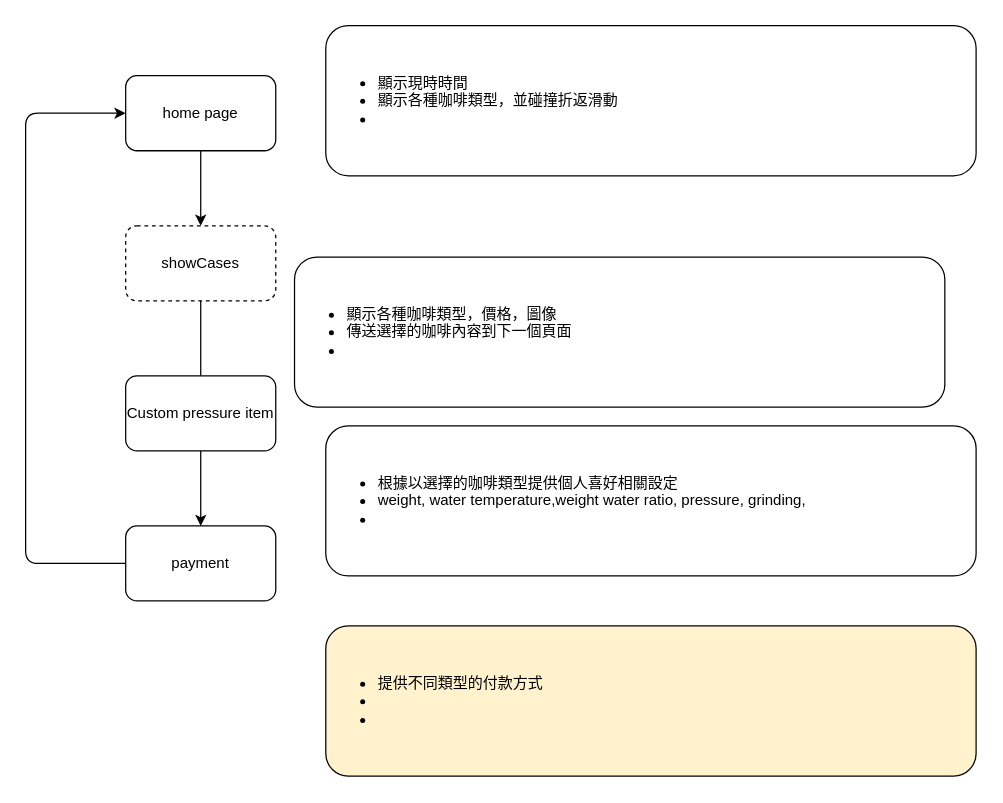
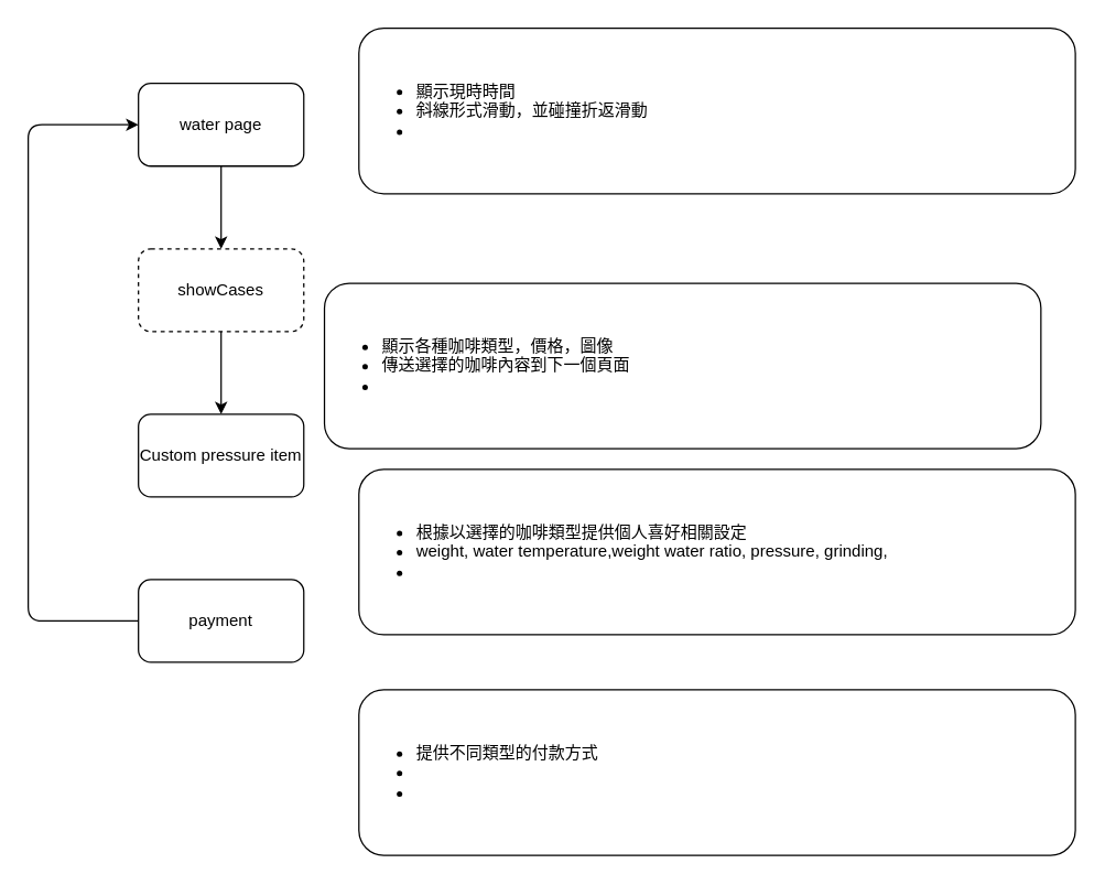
  <mxCell id="0" />
  <mxCell id="1" parent="0" />
  <mxCell id="2" style="edgeStyle=none;html=1;entryX=0.5;entryY=0;entryDx=0;entryDy=0;" parent="1" source="3" target="5" edge="1"><mxGeometry relative="1" as="geometry" /></mxCell>
- <mxCell id="3" value="home page" style="rounded=1;whiteSpace=wrap;html=1;" parent="1" vertex="1"><mxGeometry x="100" y="60" width="120" height="60" as="geometry" /></mxCell>
- <mxCell id="4" style="edgeStyle=none;html=1;entryX=0.5;entryY=0;entryDx=0;entryDy=0;endArrow=none;" parent="1" source="5" target="7" edge="1"><mxGeometry relative="1" as="geometry" /></mxCell>
+ <mxCell id="3" value="water page" style="rounded=1;whiteSpace=wrap;html=1;" parent="1" vertex="1"><mxGeometry x="100" y="60" width="120" height="60" as="geometry" /></mxCell>
+ <mxCell id="4" style="edgeStyle=none;html=1;entryX=0.5;entryY=0;entryDx=0;entryDy=0;" parent="1" source="5" target="7" edge="1"><mxGeometry relative="1" as="geometry" /></mxCell>
  <mxCell id="5" value="showCases" style="rounded=1;whiteSpace=wrap;html=1;dashed=1;" parent="1" vertex="1"><mxGeometry x="100" y="180" width="120" height="60" as="geometry" /></mxCell>
- <mxCell id="6" style="edgeStyle=none;html=1;" parent="1" source="7" target="9" edge="1"><mxGeometry relative="1" as="geometry" /></mxCell>
  <mxCell id="7" value="Custom pressure item" style="rounded=1;whiteSpace=wrap;html=1;" parent="1" vertex="1"><mxGeometry x="100" y="300" width="120" height="60" as="geometry" /></mxCell>
  <mxCell id="8" style="edgeStyle=none;html=1;entryX=0;entryY=0.5;entryDx=0;entryDy=0;" parent="1" source="9" target="3" edge="1"><mxGeometry relative="1" as="geometry"><Array as="points"><mxPoint x="20" y="450" /><mxPoint x="20" y="270" /><mxPoint x="20" y="90" /></Array></mxGeometry></mxCell>
  <mxCell id="9" value="payment" style="rounded=1;whiteSpace=wrap;html=1;" parent="1" vertex="1"><mxGeometry x="100" y="420" width="120" height="60" as="geometry" /></mxCell>
- <mxCell id="10" value="&lt;ul&gt;&lt;li&gt;顯示現時時間&lt;/li&gt;&lt;li&gt;顯示各種咖啡類型，並碰撞折返滑動&lt;/li&gt;&lt;li&gt;&lt;br&gt;&lt;/li&gt;&lt;/ul&gt;" style="rounded=1;whiteSpace=wrap;html=1;align=left;" parent="1" vertex="1"><mxGeometry x="260" y="20" width="520" height="120" as="geometry" /></mxCell>
+ <mxCell id="10" value="&lt;ul&gt;&lt;li&gt;顯示現時時間&lt;/li&gt;&lt;li&gt;斜線形式滑動，並碰撞折返滑動&lt;/li&gt;&lt;li&gt;&lt;br&gt;&lt;/li&gt;&lt;/ul&gt;" style="rounded=1;whiteSpace=wrap;html=1;align=left;" parent="1" vertex="1"><mxGeometry x="260" y="20" width="520" height="120" as="geometry" /></mxCell>
  <mxCell id="11" value="&lt;ul&gt;&lt;li&gt;顯示各種咖啡類型，價格，圖像&lt;/li&gt;&lt;li&gt;傳送選擇的咖啡內容到下一個頁面&lt;/li&gt;&lt;li&gt;&lt;br&gt;&lt;/li&gt;&lt;/ul&gt;" style="rounded=1;whiteSpace=wrap;html=1;align=left;" parent="1" vertex="1"><mxGeometry x="235" y="205" width="520" height="120" as="geometry" /></mxCell>
  <mxCell id="12" value="&lt;ul&gt;&lt;li&gt;根據以選擇的咖啡類型提供個人喜好相關設定&lt;/li&gt;&lt;li&gt;weight, water temperature,weight water ratio, pressure, grinding,&amp;nbsp;&amp;nbsp;&lt;/li&gt;&lt;li&gt;&lt;br&gt;&lt;/li&gt;&lt;/ul&gt;" style="rounded=1;whiteSpace=wrap;html=1;align=left;" parent="1" vertex="1"><mxGeometry x="260" y="340" width="520" height="120" as="geometry" /></mxCell>
- <mxCell id="13" value="&lt;ul&gt;&lt;li&gt;提供不同類型的付款方式&lt;/li&gt;&lt;li&gt;&lt;br&gt;&lt;/li&gt;&lt;li&gt;&lt;br&gt;&lt;/li&gt;&lt;/ul&gt;" style="rounded=1;whiteSpace=wrap;html=1;align=left;fillColor=#fff2cc;" parent="1" vertex="1"><mxGeometry x="260" y="500" width="520" height="120" as="geometry" /></mxCell>
+ <mxCell id="13" value="&lt;ul&gt;&lt;li&gt;提供不同類型的付款方式&lt;/li&gt;&lt;li&gt;&lt;br&gt;&lt;/li&gt;&lt;li&gt;&lt;br&gt;&lt;/li&gt;&lt;/ul&gt;" style="rounded=1;whiteSpace=wrap;html=1;align=left;" parent="1" vertex="1"><mxGeometry x="260" y="500" width="520" height="120" as="geometry" /></mxCell>
